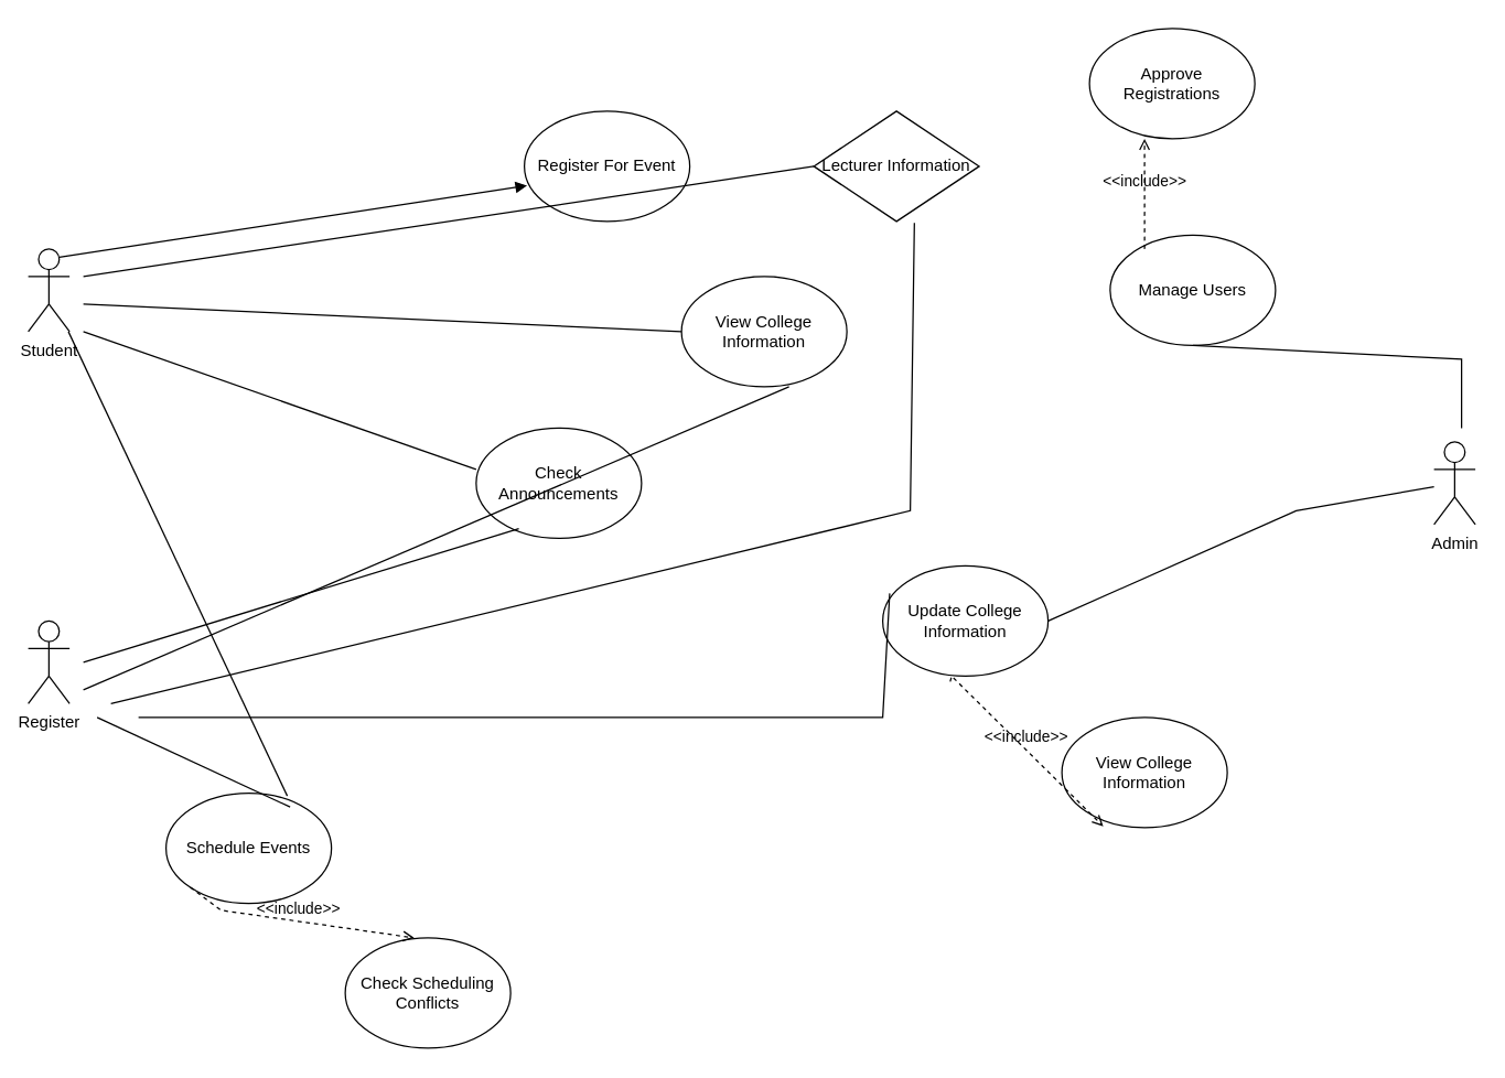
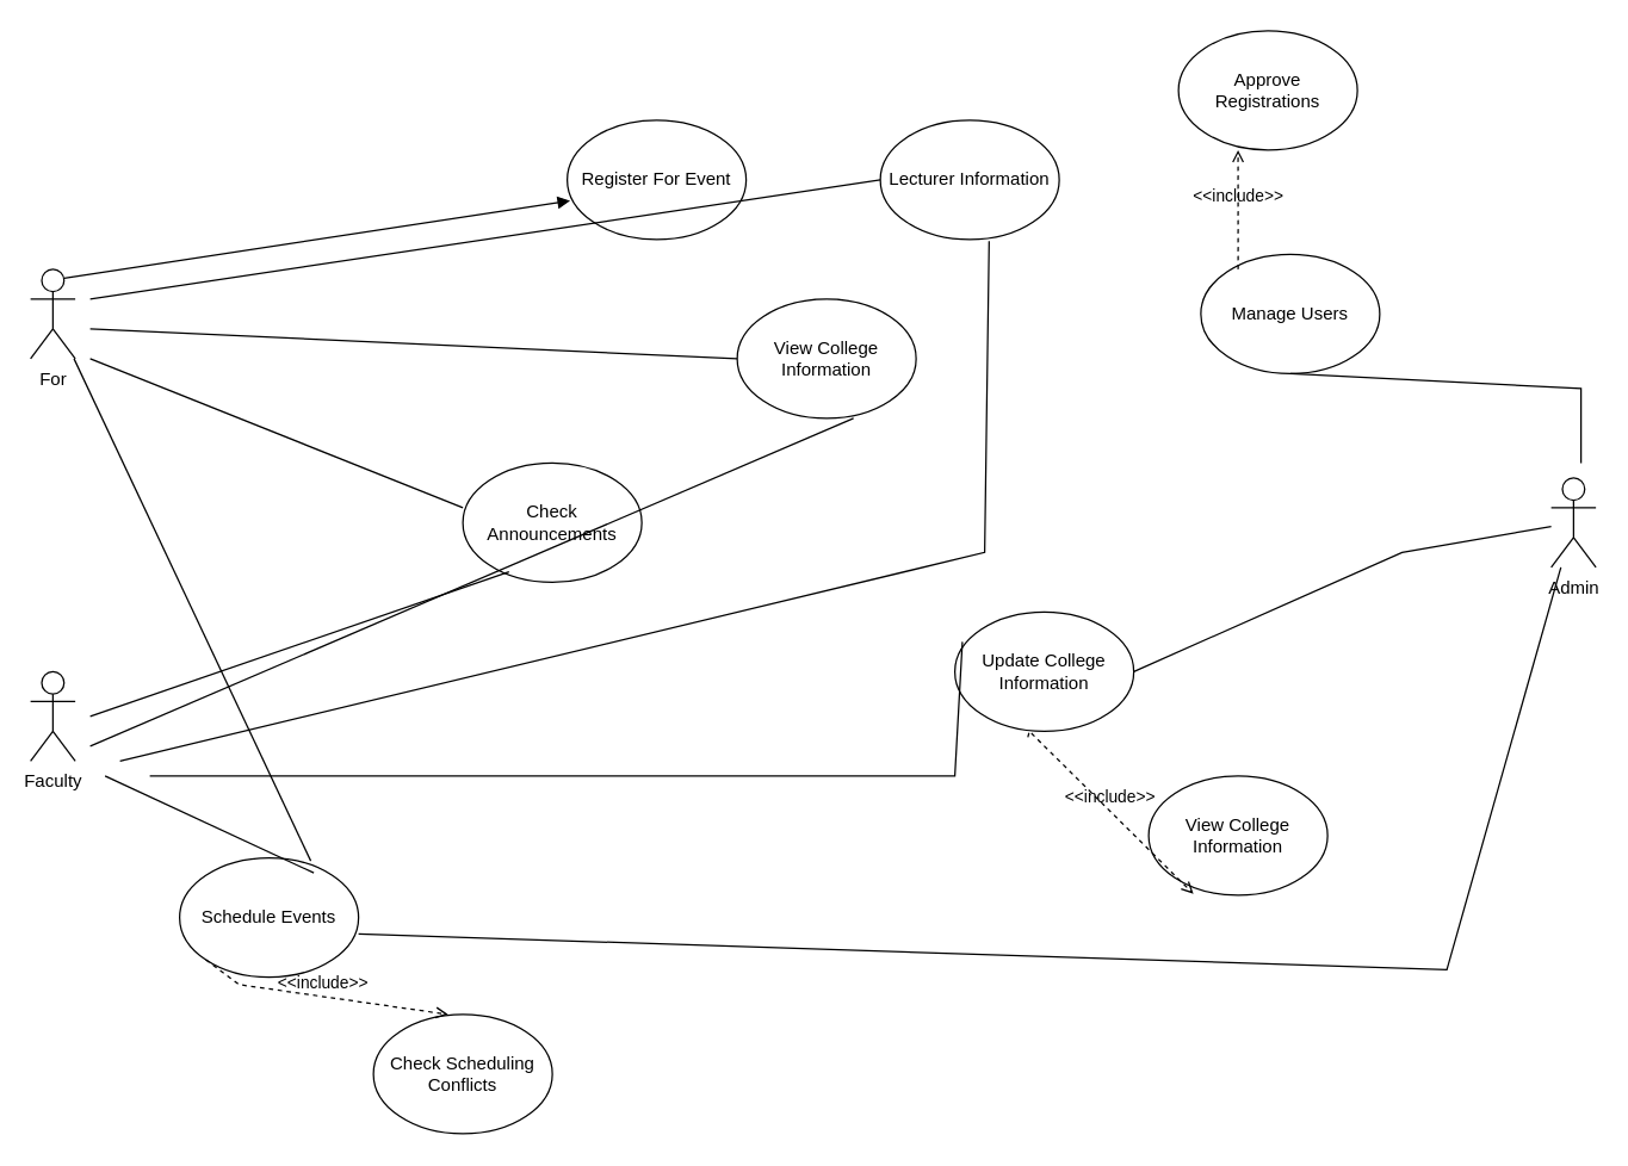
  <mxCell id="0" />
  <mxCell id="1" parent="0" />
- <mxCell id="2" value="Student" style="shape=umlActor;verticalLabelPosition=bottom;verticalAlign=top;html=1;outlineConnect=0;" vertex="1" parent="1"><mxGeometry x="20" y="180" width="30" height="60" as="geometry" /></mxCell>
+ <mxCell id="2" value="For" style="shape=umlActor;verticalLabelPosition=bottom;verticalAlign=top;html=1;outlineConnect=0;" vertex="1" parent="1"><mxGeometry x="20" y="180" width="30" height="60" as="geometry" /></mxCell>
  <mxCell id="3" value="Admin" style="shape=umlActor;verticalLabelPosition=bottom;verticalAlign=top;html=1;outlineConnect=0;" vertex="1" parent="1"><mxGeometry x="1040" y="320" width="30" height="60" as="geometry" /></mxCell>
- <mxCell id="4" value="Register" style="shape=umlActor;verticalLabelPosition=bottom;verticalAlign=top;html=1;outlineConnect=0;" vertex="1" parent="1"><mxGeometry x="20" y="450" width="30" height="60" as="geometry" /></mxCell>
+ <mxCell id="4" value="Faculty" style="shape=umlActor;verticalLabelPosition=bottom;verticalAlign=top;html=1;outlineConnect=0;" vertex="1" parent="1"><mxGeometry x="20" y="450" width="30" height="60" as="geometry" /></mxCell>
  <mxCell id="5" value="Register For Event" style="ellipse;whiteSpace=wrap;html=1;" vertex="1" parent="1"><mxGeometry x="380" y="80" width="120" height="80" as="geometry" /></mxCell>
  <mxCell id="6" value="View College Information" style="ellipse;whiteSpace=wrap;html=1;" vertex="1" parent="1"><mxGeometry x="494" y="200" width="120" height="80" as="geometry" /></mxCell>
- <mxCell id="7" value="Check Announcements" style="ellipse;whiteSpace=wrap;html=1;" vertex="1" parent="1"><mxGeometry x="345" y="310" width="120" height="80" as="geometry" /></mxCell>
- <mxCell id="8" value="Lecturer Information" style="rhombus;whiteSpace=wrap;html=1;" vertex="1" parent="1"><mxGeometry x="590" y="80" width="120" height="80" as="geometry" /></mxCell>
+ <mxCell id="7" value="Check Announcements" style="ellipse;whiteSpace=wrap;html=1;" vertex="1" parent="1"><mxGeometry x="310" y="310" width="120" height="80" as="geometry" /></mxCell>
+ <mxCell id="8" value="Lecturer Information" style="ellipse;whiteSpace=wrap;html=1;" vertex="1" parent="1"><mxGeometry x="590" y="80" width="120" height="80" as="geometry" /></mxCell>
  <mxCell id="9" value="Manage Users" style="ellipse;whiteSpace=wrap;html=1;" vertex="1" parent="1"><mxGeometry x="805" y="170" width="120" height="80" as="geometry" /></mxCell>
  <mxCell id="10" value="Update College Information" style="ellipse;whiteSpace=wrap;html=1;" vertex="1" parent="1"><mxGeometry x="640" y="410" width="120" height="80" as="geometry" /></mxCell>
  <mxCell id="11" value="Schedule Events" style="ellipse;whiteSpace=wrap;html=1;" vertex="1" parent="1"><mxGeometry x="120" y="575" width="120" height="80" as="geometry" /></mxCell>
  <mxCell id="12" value="" style="endArrow=none;html=1;rounded=0;exitX=0.733;exitY=0.025;exitDx=0;exitDy=0;exitPerimeter=0;" edge="1" parent="1" source="11" target="2"><mxGeometry width="50" height="50" relative="1" as="geometry"><mxPoint x="160" y="660" as="sourcePoint" /><mxPoint x="240" y="270" as="targetPoint" /></mxGeometry></mxCell>
  <mxCell id="13" value="" style="endArrow=none;html=1;rounded=0;exitX=0;exitY=0.375;exitDx=0;exitDy=0;exitPerimeter=0;" edge="1" parent="1" source="7"><mxGeometry width="50" height="50" relative="1" as="geometry"><mxPoint x="220" y="320" as="sourcePoint" /><mxPoint x="60" y="240" as="targetPoint" /></mxGeometry></mxCell>
  <mxCell id="14" value="" style="endArrow=block;html=1;rounded=0;entryX=0.017;entryY=0.675;entryDx=0;entryDy=0;entryPerimeter=0;exitX=0.75;exitY=0.1;exitDx=0;exitDy=0;exitPerimeter=0;" edge="1" parent="1" source="2" target="5"><mxGeometry width="50" height="50" relative="1" as="geometry"><mxPoint x="270" y="210" as="sourcePoint" /><mxPoint x="320" y="160" as="targetPoint" /></mxGeometry></mxCell>
  <mxCell id="15" value="" style="endArrow=none;html=1;rounded=0;entryX=0;entryY=0.5;entryDx=0;entryDy=0;" edge="1" parent="1" target="8"><mxGeometry width="50" height="50" relative="1" as="geometry"><mxPoint x="60" y="200" as="sourcePoint" /><mxPoint x="320" y="200" as="targetPoint" /></mxGeometry></mxCell>
  <mxCell id="16" value="" style="endArrow=none;html=1;rounded=0;entryX=0;entryY=0.5;entryDx=0;entryDy=0;" edge="1" parent="1" target="6"><mxGeometry width="50" height="50" relative="1" as="geometry"><mxPoint x="60" y="220" as="sourcePoint" /><mxPoint x="330" y="215" as="targetPoint" /></mxGeometry></mxCell>
  <mxCell id="17" value="" style="endArrow=none;html=1;rounded=0;entryX=0.258;entryY=0.913;entryDx=0;entryDy=0;entryPerimeter=0;" edge="1" parent="1" target="7"><mxGeometry width="50" height="50" relative="1" as="geometry"><mxPoint x="60" y="480" as="sourcePoint" /><mxPoint x="320" y="420" as="targetPoint" /></mxGeometry></mxCell>
  <mxCell id="18" value="" style="endArrow=none;html=1;rounded=0;entryX=0.65;entryY=1;entryDx=0;entryDy=0;entryPerimeter=0;" edge="1" parent="1" target="6"><mxGeometry width="50" height="50" relative="1" as="geometry"><mxPoint x="60" y="500" as="sourcePoint" /><mxPoint x="310" y="450" as="targetPoint" /></mxGeometry></mxCell>
  <mxCell id="19" value="" style="endArrow=none;html=1;rounded=0;entryX=0.608;entryY=1.013;entryDx=0;entryDy=0;entryPerimeter=0;" edge="1" parent="1" target="8"><mxGeometry width="50" height="50" relative="1" as="geometry"><mxPoint x="80" y="510" as="sourcePoint" /><mxPoint x="660" y="510" as="targetPoint" /><Array as="points"><mxPoint x="660" y="370" /></Array></mxGeometry></mxCell>
  <mxCell id="20" value="" style="endArrow=none;html=1;rounded=0;entryX=0.042;entryY=0.25;entryDx=0;entryDy=0;entryPerimeter=0;" edge="1" parent="1" target="10"><mxGeometry width="50" height="50" relative="1" as="geometry"><mxPoint x="100" y="520" as="sourcePoint" /><mxPoint x="320" y="480" as="targetPoint" /><Array as="points"><mxPoint x="640" y="520" /></Array></mxGeometry></mxCell>
  <mxCell id="21" value="" style="endArrow=none;html=1;rounded=0;" edge="1" parent="1" target="3"><mxGeometry width="50" height="50" relative="1" as="geometry"><mxPoint x="760" y="450" as="sourcePoint" /><mxPoint x="850" y="370" as="targetPoint" /><Array as="points"><mxPoint x="760" y="450" /><mxPoint x="940" y="370" /></Array></mxGeometry></mxCell>
  <mxCell id="22" value="" style="endArrow=none;html=1;rounded=0;entryX=0.5;entryY=1;entryDx=0;entryDy=0;" edge="1" parent="1" target="9"><mxGeometry width="50" height="50" relative="1" as="geometry"><mxPoint x="1060" y="310" as="sourcePoint" /><mxPoint x="910" y="280" as="targetPoint" /><Array as="points"><mxPoint x="1060" y="260" /></Array></mxGeometry></mxCell>
  <mxCell id="23" value="" style="endArrow=none;html=1;rounded=0;" edge="1" parent="1"><mxGeometry width="50" height="50" relative="1" as="geometry"><mxPoint x="210" y="585" as="sourcePoint" /><mxPoint x="70" y="520" as="targetPoint" /></mxGeometry></mxCell>
+ <mxCell id="24" value="" style="endArrow=none;html=1;rounded=0;exitX=1;exitY=0.638;exitDx=0;exitDy=0;exitPerimeter=0;" edge="1" parent="1" source="11" target="3"><mxGeometry width="50" height="50" relative="1" as="geometry"><mxPoint x="860" y="620" as="sourcePoint" /><mxPoint x="870" y="410" as="targetPoint" /><Array as="points"><mxPoint x="970" y="650" /></Array></mxGeometry></mxCell>
  <mxCell id="25" value="Check Scheduling Conflicts" style="ellipse;whiteSpace=wrap;html=1;" vertex="1" parent="1"><mxGeometry x="250" y="680" width="120" height="80" as="geometry" /></mxCell>
  <mxCell id="26" value="&amp;lt;&amp;lt;include&amp;gt;&amp;gt;" style="edgeStyle=none;html=1;endArrow=open;verticalAlign=bottom;dashed=1;labelBackgroundColor=none;rounded=0;exitX=0;exitY=1;exitDx=0;exitDy=0;" edge="1" parent="1" source="11"><mxGeometry width="160" relative="1" as="geometry"><mxPoint x="150" y="670" as="sourcePoint" /><mxPoint x="300" y="680" as="targetPoint" /><Array as="points"><mxPoint x="160" y="660" /></Array></mxGeometry></mxCell>
  <mxCell id="27" value="Approve Registrations" style="ellipse;whiteSpace=wrap;html=1;" vertex="1" parent="1"><mxGeometry x="790" y="20" width="120" height="80" as="geometry" /></mxCell>
  <mxCell id="28" value="&amp;lt;&amp;lt;include&amp;gt;&amp;gt;" style="edgeStyle=none;html=1;endArrow=open;verticalAlign=bottom;dashed=1;labelBackgroundColor=none;rounded=0;entryX=0.333;entryY=1;entryDx=0;entryDy=0;entryPerimeter=0;" edge="1" parent="1" target="27"><mxGeometry width="160" relative="1" as="geometry"><mxPoint x="830" y="180" as="sourcePoint" /><mxPoint x="960" y="140" as="targetPoint" /><Array as="points"><mxPoint x="830" y="180" /></Array></mxGeometry></mxCell>
  <mxCell id="29" value="View College Information" style="ellipse;whiteSpace=wrap;html=1;" vertex="1" parent="1"><mxGeometry x="770" y="520" width="120" height="80" as="geometry" /></mxCell>
  <mxCell id="30" value="&amp;lt;&amp;lt;include&amp;gt;&amp;gt;" style="edgeStyle=none;html=1;endArrow=open;verticalAlign=bottom;dashed=1;labelBackgroundColor=none;rounded=0;exitX=0.408;exitY=1.05;exitDx=0;exitDy=0;exitPerimeter=0;entryX=0.25;entryY=0.988;entryDx=0;entryDy=0;entryPerimeter=0;" edge="1" parent="1" source="10" target="29"><mxGeometry width="160" relative="1" as="geometry"><mxPoint x="614" y="599" as="sourcePoint" /><mxPoint x="774" y="599" as="targetPoint" /><Array as="points"><mxPoint x="690" y="490" /></Array></mxGeometry></mxCell>
